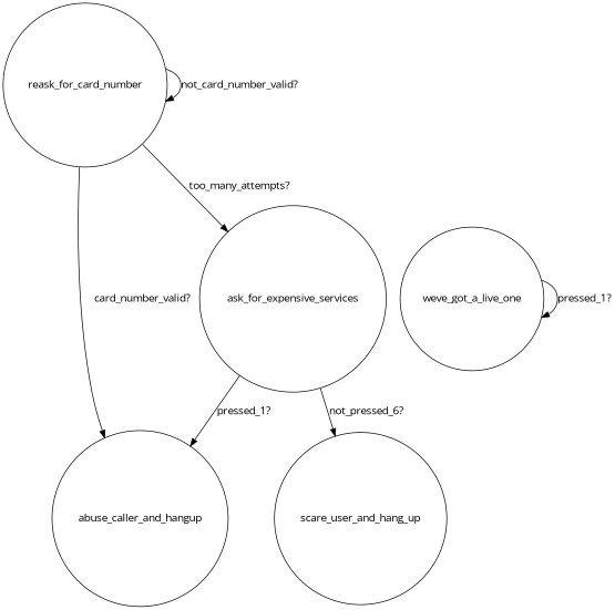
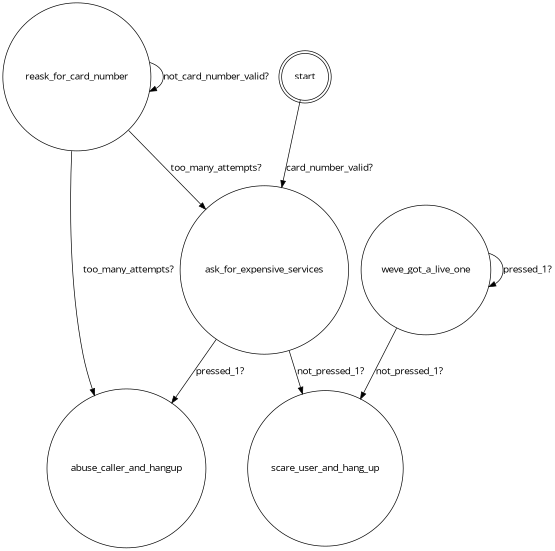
  digraph {
    fontname="Open Sans"
    node [fontname="Open Sans" shape=circle]
    edge [fontname="Open Sans"]
    reask_for_card_number
    abuse_caller_and_hangup
    ask_for_expensive_services
    scare_user_and_hang_up
    weve_got_a_live_one
+   start [shape=doublecircle]
    reask_for_card_number -> reask_for_card_number [label="not_card_number_valid?"]
-   reask_for_card_number -> abuse_caller_and_hangup [label="card_number_valid?"]
+   reask_for_card_number -> abuse_caller_and_hangup [label="too_many_attempts?"]
    reask_for_card_number -> ask_for_expensive_services [label="too_many_attempts?"]
    ask_for_expensive_services -> abuse_caller_and_hangup [label="pressed_1?"]
-   ask_for_expensive_services -> scare_user_and_hang_up [label="not_pressed_6?"]
+   ask_for_expensive_services -> scare_user_and_hang_up [label="not_pressed_1?"]
+   weve_got_a_live_one -> scare_user_and_hang_up [label="not_pressed_1?"]
    weve_got_a_live_one -> weve_got_a_live_one [label="pressed_1?"]
+   start -> ask_for_expensive_services [label="card_number_valid?"]
  }
